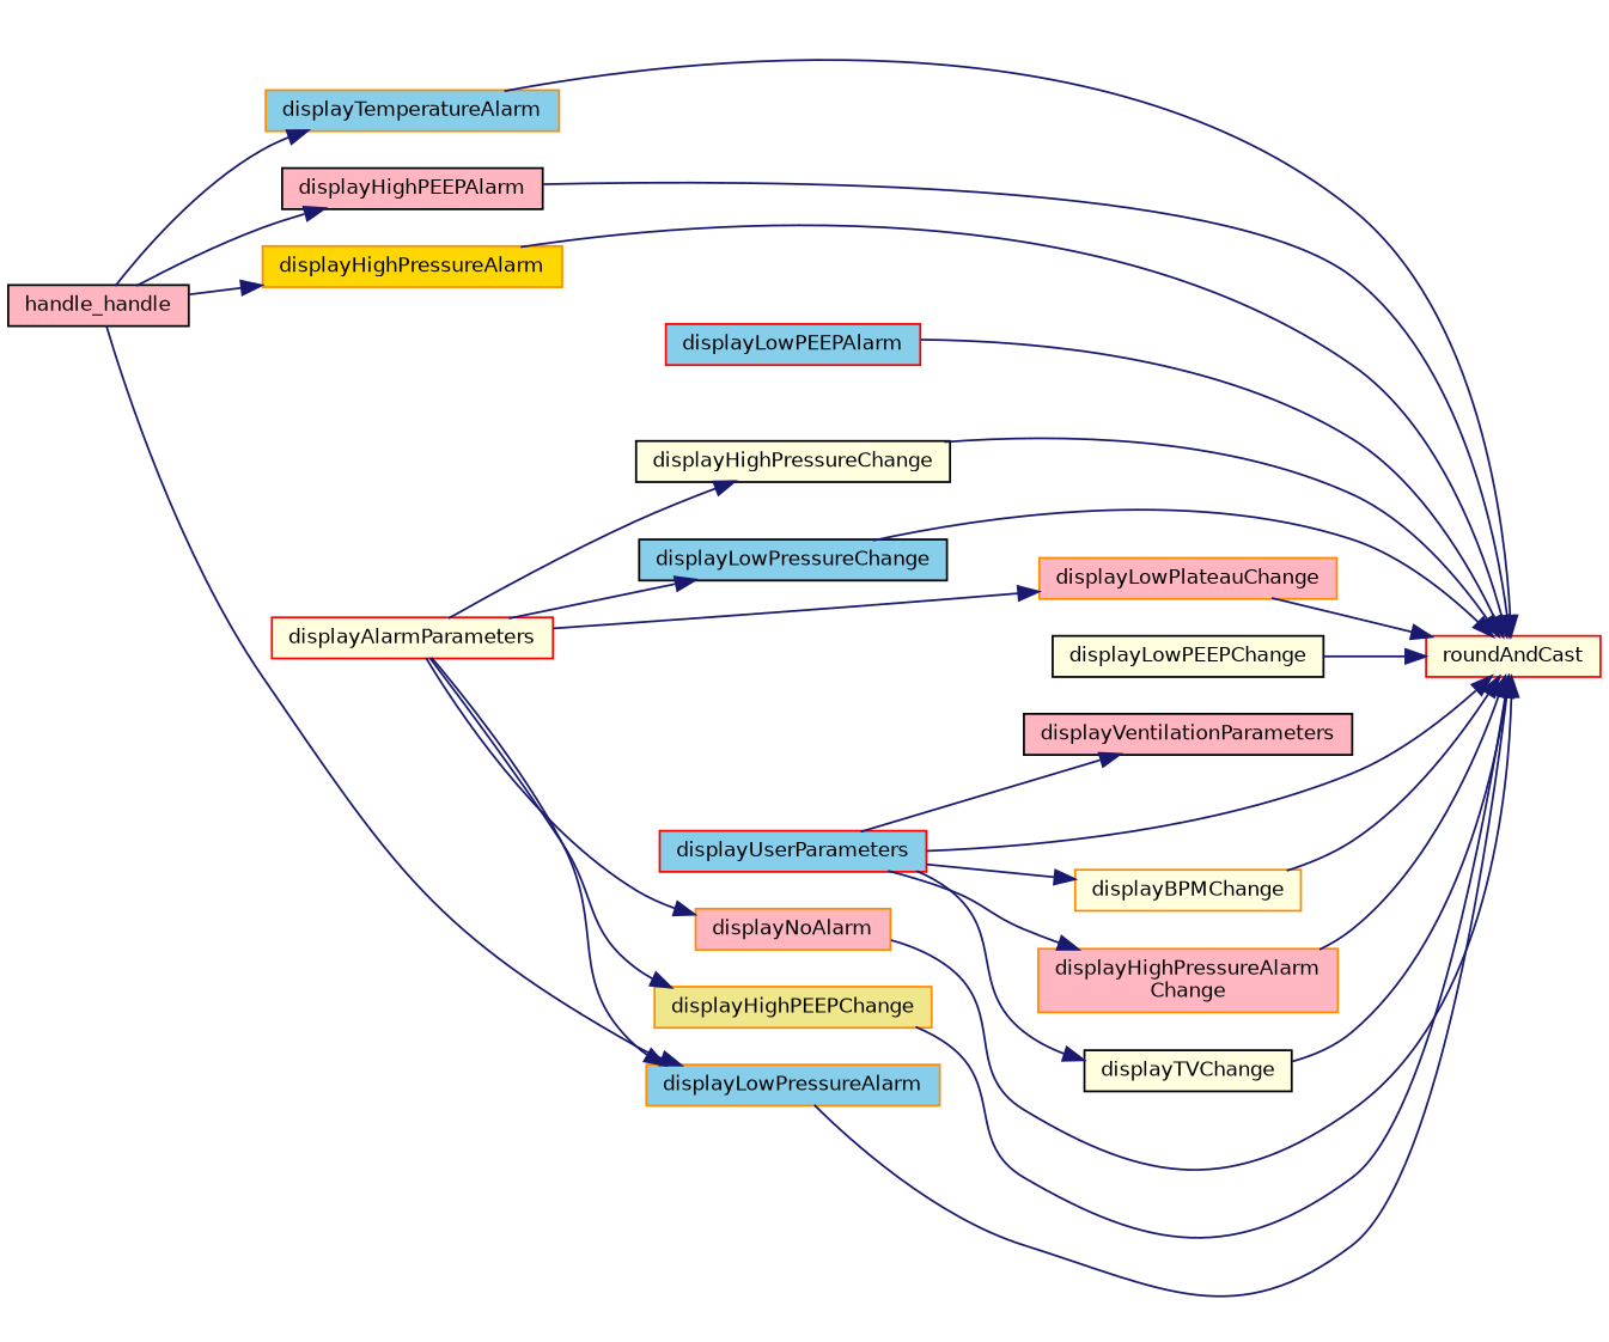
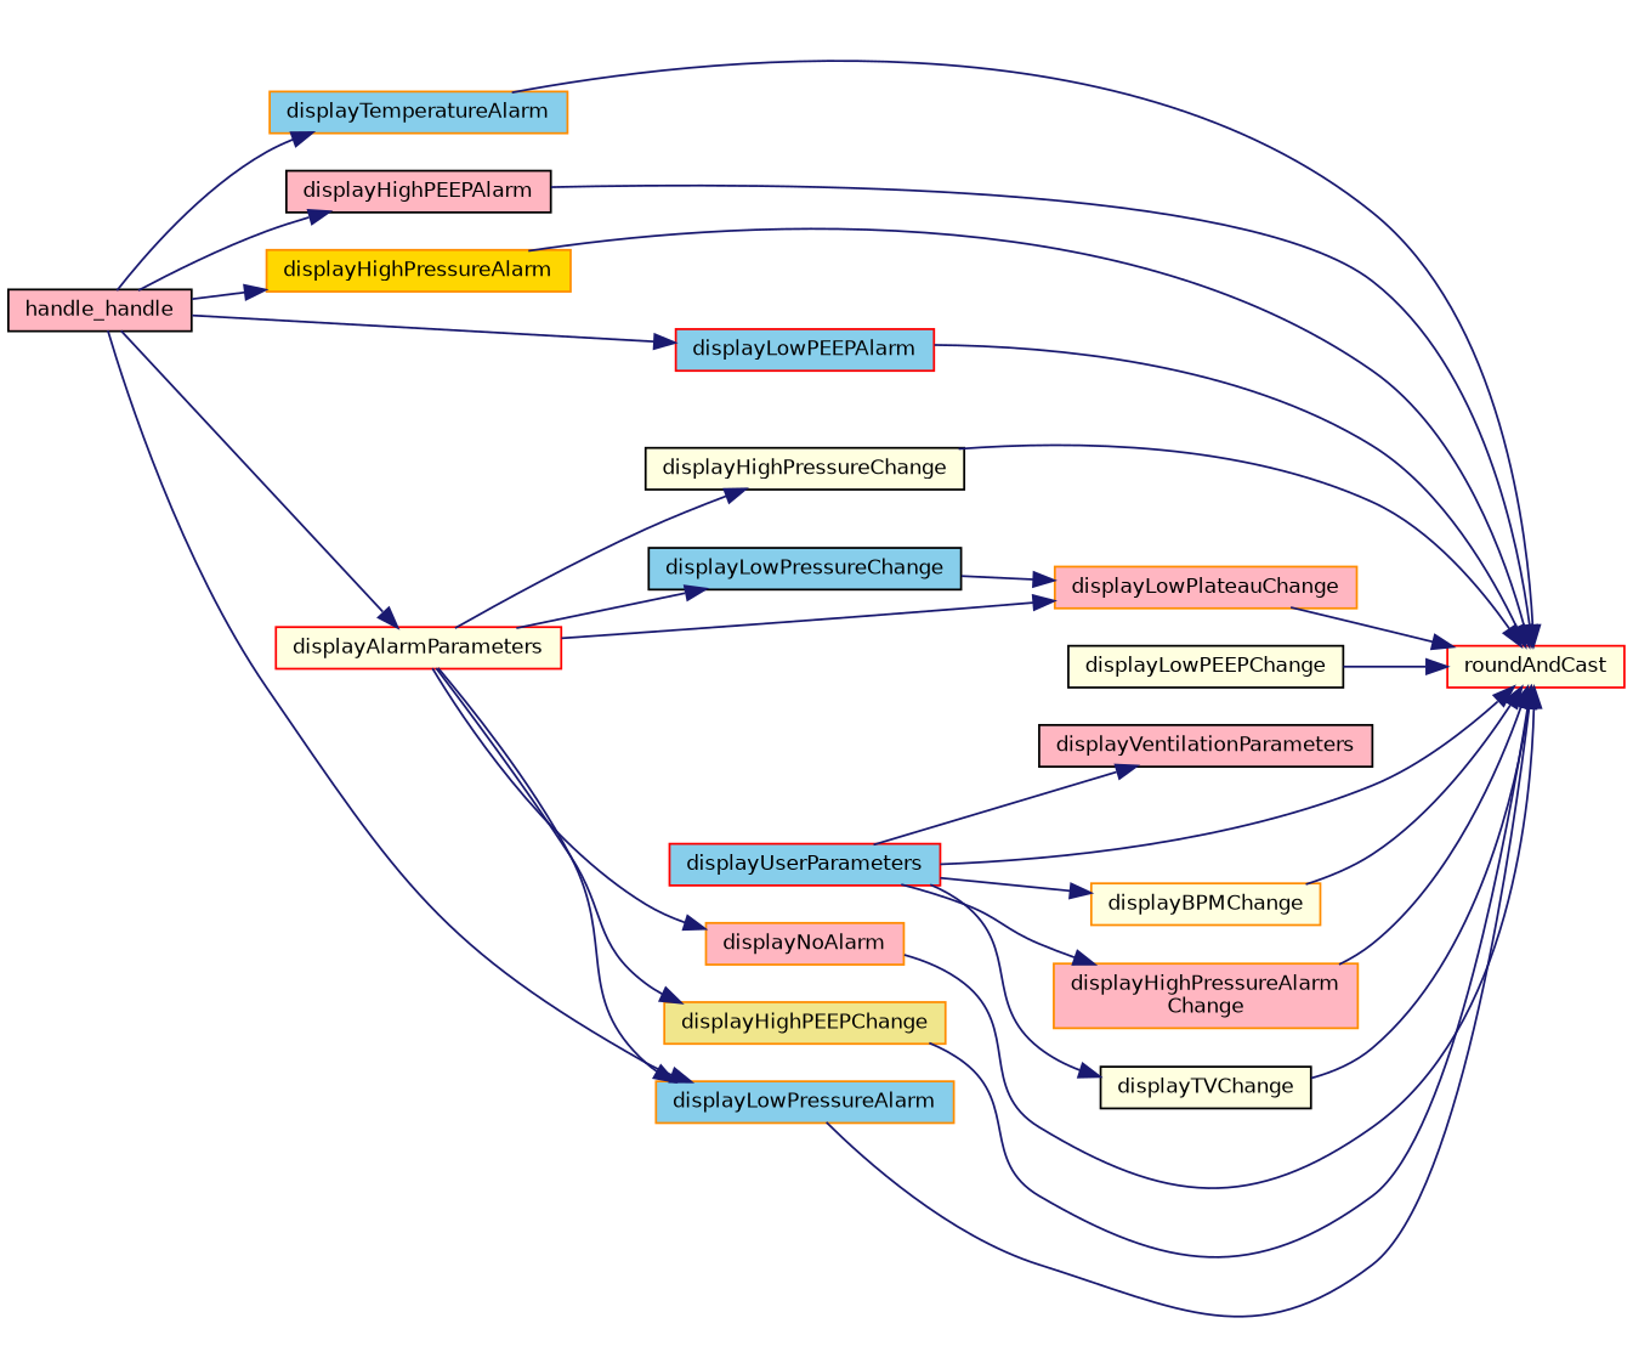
  digraph {
    rankdir=RL
    node [color=darkorange fillcolor=lightyellow fontname=Helvetica fontsize=10 shape=record style=filled]
    edge [color=midnightblue dir=back fontname=Helvetica fontsize=10 labelfontname=Helvetica labelfontsize=10 style=solid]
    n1 [color=red fontcolor=black height=0.2 label=roundAndCast width=0.4]
    n2 [height=0.2 label=displayBPMChange width=0.4]
    n3 [color=black fillcolor=lightpink height=0.2 label=displayHighPEEPAlarm width=0.4]
    n4 [fillcolor=khaki height=0.2 label=displayHighPEEPChange width=0.4]
    n5 [fillcolor=gold height=0.2 label=displayHighPressureAlarm width=0.4]
    n6 [color=black height=0.2 label=displayHighPressureChange width=0.4]
    n7 [color=red fillcolor=skyblue height=0.2 label=displayLowPEEPAlarm width=0.4]
    n8 [color=black height=0.2 label=displayLowPEEPChange width=0.4]
    n9 [fillcolor=lightpink height=0.2 label=displayLowPlateauChange width=0.4]
    n10 [fillcolor=skyblue height=0.2 label=displayLowPressureAlarm width=0.4]
    n11 [color=black fillcolor=skyblue height=0.2 label=displayLowPressureChange width=0.4]
    n12 [fillcolor=lightpink height=0.2 label=displayNoAlarm width=0.4]
    n13 [fillcolor=skyblue height=0.2 label=displayTemperatureAlarm width=0.4]
    n14 [fillcolor=lightpink height=0.2 label="displayHighPressureAlarm\lChange" width=0.4]
    n15 [color=black height=0.2 label=displayTVChange width=0.4]
    n16 [color=red fillcolor=skyblue height=0.2 label=displayUserParameters width=0.4]
    n17 [color=black fillcolor=lightpink height=0.2 label=handle_handle width=0.4]
    n18 [color=red height=0.2 label=displayAlarmParameters width=0.4]
    n19 [color=black fillcolor=lightpink height=0.2 label=displayVentilationParameters width=0.4]
    n1 -> n2
    n1 -> n3
    n1 -> n4
    n1 -> n5
    n1 -> n6
    n1 -> n7
    n1 -> n8
    n1 -> n9
    n1 -> n10
-   n1 -> n11
+   n9 -> n11
    n1 -> n12
    n1 -> n13
    n1 -> n14
    n1 -> n15
    n1 -> n16
    n2 -> n16
    n3 -> n17
    n4 -> n18
    n5 -> n17
    n6 -> n18
+   n7 -> n17
    n9 -> n18
    n10 -> n17
    n10 -> n18
    n11 -> n18
    n12 -> n18
    n13 -> n17
    n14 -> n16
    n15 -> n16
+   n18 -> n17
    n19 -> n16
  }
